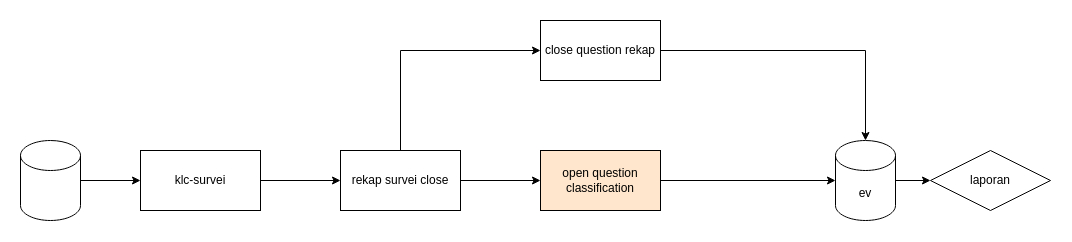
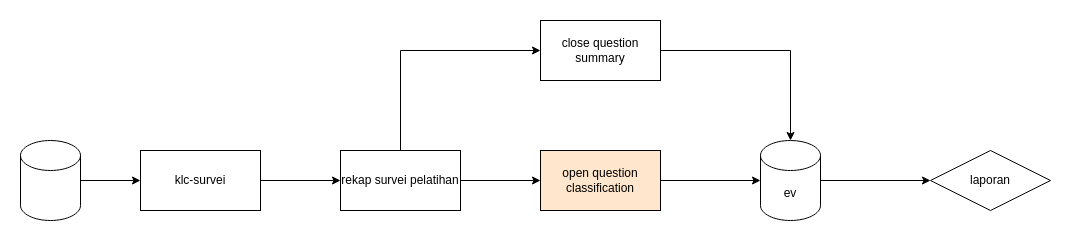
  <mxCell id="0" />
  <mxCell id="1" parent="0" />
  <mxCell id="2" value="" style="edgeStyle=orthogonalEdgeStyle;rounded=0;orthogonalLoop=1;jettySize=auto;html=1;" edge="1" parent="1" source="3" target="5"><mxGeometry relative="1" as="geometry" /></mxCell>
  <mxCell id="3" value="" style="shape=cylinder3;whiteSpace=wrap;html=1;boundedLbl=1;backgroundOutline=1;size=15;" vertex="1" parent="1"><mxGeometry x="20" y="140" width="60" height="80" as="geometry" /></mxCell>
  <mxCell id="4" value="" style="edgeStyle=orthogonalEdgeStyle;rounded=0;orthogonalLoop=1;jettySize=auto;html=1;" edge="1" parent="1" source="5" target="8"><mxGeometry relative="1" as="geometry" /></mxCell>
  <mxCell id="5" value="klc-survei" style="whiteSpace=wrap;html=1;" vertex="1" parent="1"><mxGeometry x="140" y="150" width="120" height="60" as="geometry" /></mxCell>
  <mxCell id="6" value="" style="edgeStyle=orthogonalEdgeStyle;rounded=0;orthogonalLoop=1;jettySize=auto;html=1;" edge="1" parent="1" source="8" target="10"><mxGeometry relative="1" as="geometry" /></mxCell>
  <mxCell id="7" value="" style="edgeStyle=orthogonalEdgeStyle;rounded=0;orthogonalLoop=1;jettySize=auto;html=1;exitX=0.5;exitY=0;exitDx=0;exitDy=0;entryX=0;entryY=0.5;entryDx=0;entryDy=0;" edge="1" parent="1" source="8" target="12"><mxGeometry relative="1" as="geometry" /></mxCell>
- <mxCell id="8" value="rekap survei close" style="whiteSpace=wrap;html=1;" vertex="1" parent="1"><mxGeometry x="340" y="150" width="120" height="60" as="geometry" /></mxCell>
+ <mxCell id="8" value="rekap survei pelatihan" style="whiteSpace=wrap;html=1;" vertex="1" parent="1"><mxGeometry x="340" y="150" width="120" height="60" as="geometry" /></mxCell>
  <mxCell id="9" style="edgeStyle=orthogonalEdgeStyle;rounded=0;orthogonalLoop=1;jettySize=auto;html=1;entryX=0;entryY=0.5;entryDx=0;entryDy=0;entryPerimeter=0;" edge="1" parent="1" source="10" target="14"><mxGeometry relative="1" as="geometry" /></mxCell>
  <mxCell id="10" value="open question classification" style="whiteSpace=wrap;html=1;fillColor=#ffe6cc;" vertex="1" parent="1"><mxGeometry x="540" y="150" width="120" height="60" as="geometry" /></mxCell>
  <mxCell id="11" style="edgeStyle=orthogonalEdgeStyle;rounded=0;orthogonalLoop=1;jettySize=auto;html=1;" edge="1" parent="1" source="12" target="14"><mxGeometry relative="1" as="geometry" /></mxCell>
- <mxCell id="12" value="close question rekap" style="whiteSpace=wrap;html=1;" vertex="1" parent="1"><mxGeometry x="540" y="20" width="120" height="60" as="geometry" /></mxCell>
+ <mxCell id="12" value="close question summary" style="whiteSpace=wrap;html=1;" vertex="1" parent="1"><mxGeometry x="540" y="20" width="120" height="60" as="geometry" /></mxCell>
  <mxCell id="13" value="" style="edgeStyle=orthogonalEdgeStyle;rounded=0;orthogonalLoop=1;jettySize=auto;html=1;" edge="1" parent="1" source="14" target="15"><mxGeometry relative="1" as="geometry" /></mxCell>
- <mxCell id="14" value="ev" style="shape=cylinder3;whiteSpace=wrap;html=1;boundedLbl=1;backgroundOutline=1;size=15;" vertex="1" parent="1"><mxGeometry x="835" y="140" width="60" height="80" as="geometry" /></mxCell>
+ <mxCell id="14" value="ev" style="shape=cylinder3;whiteSpace=wrap;html=1;boundedLbl=1;backgroundOutline=1;size=15;" vertex="1" parent="1"><mxGeometry x="760" y="140" width="60" height="80" as="geometry" /></mxCell>
  <mxCell id="15" value="laporan" style="rhombus;whiteSpace=wrap;html=1;" vertex="1" parent="1"><mxGeometry x="930" y="150" width="120" height="60" as="geometry" /></mxCell>
